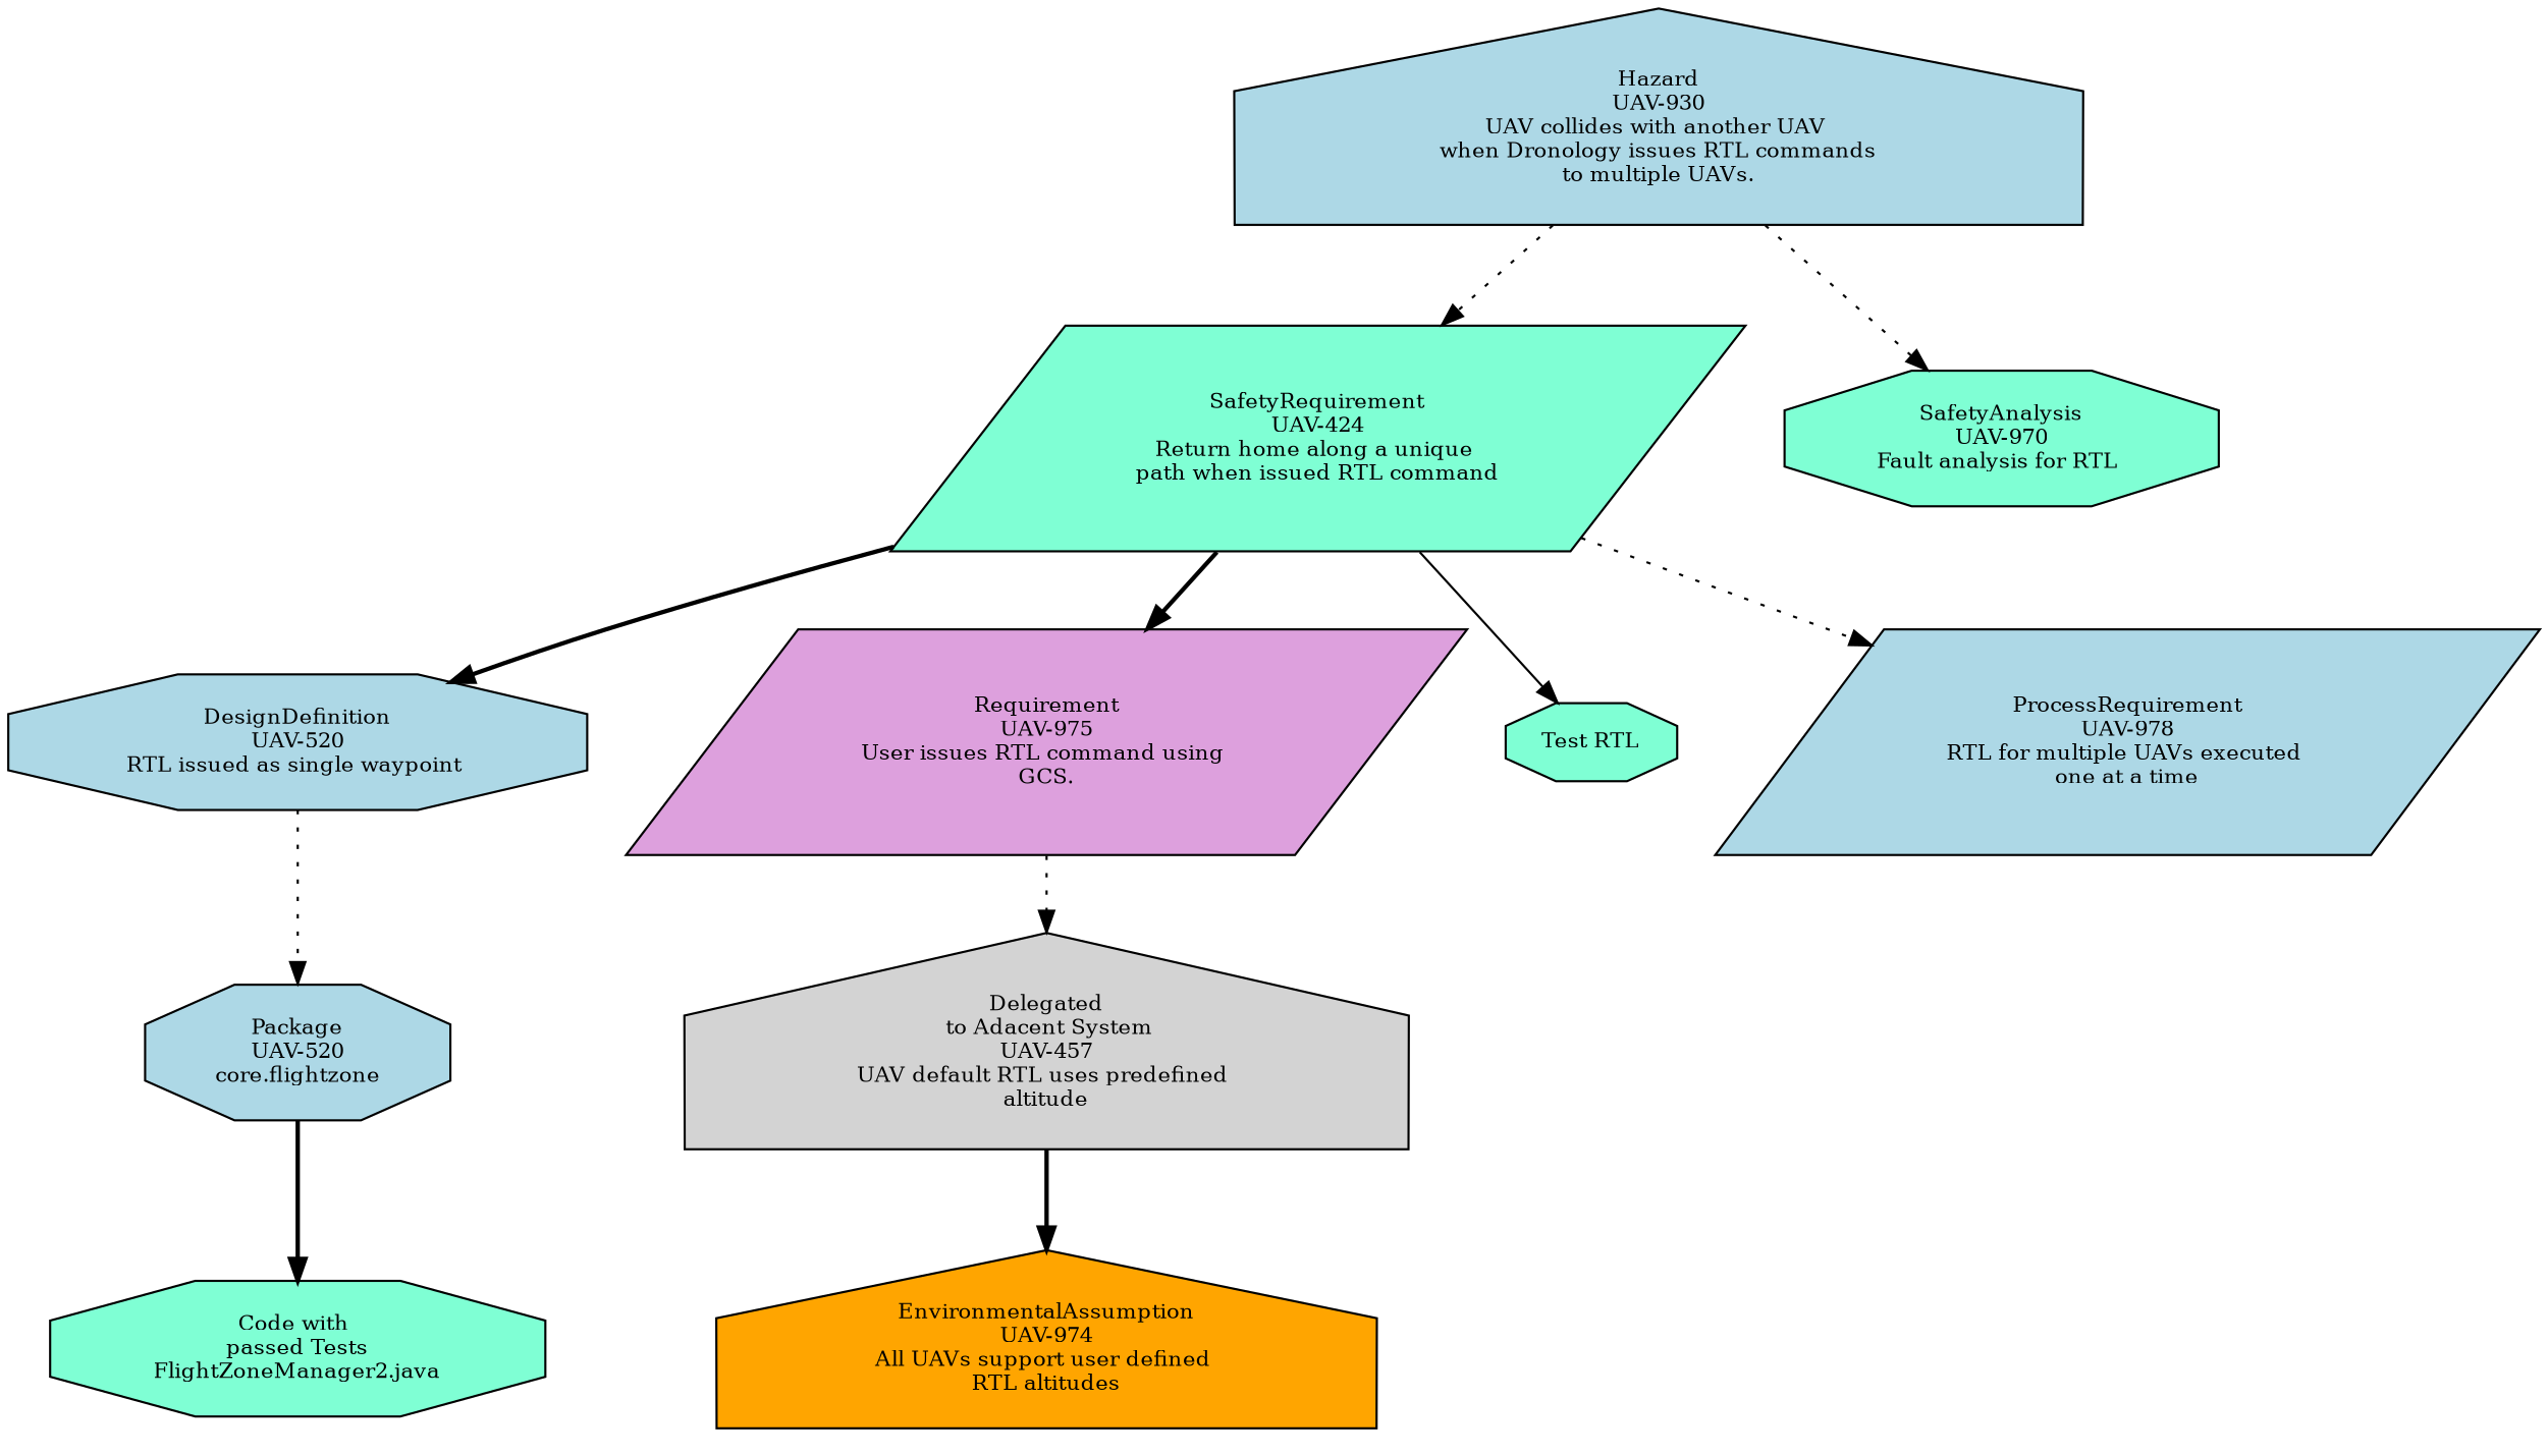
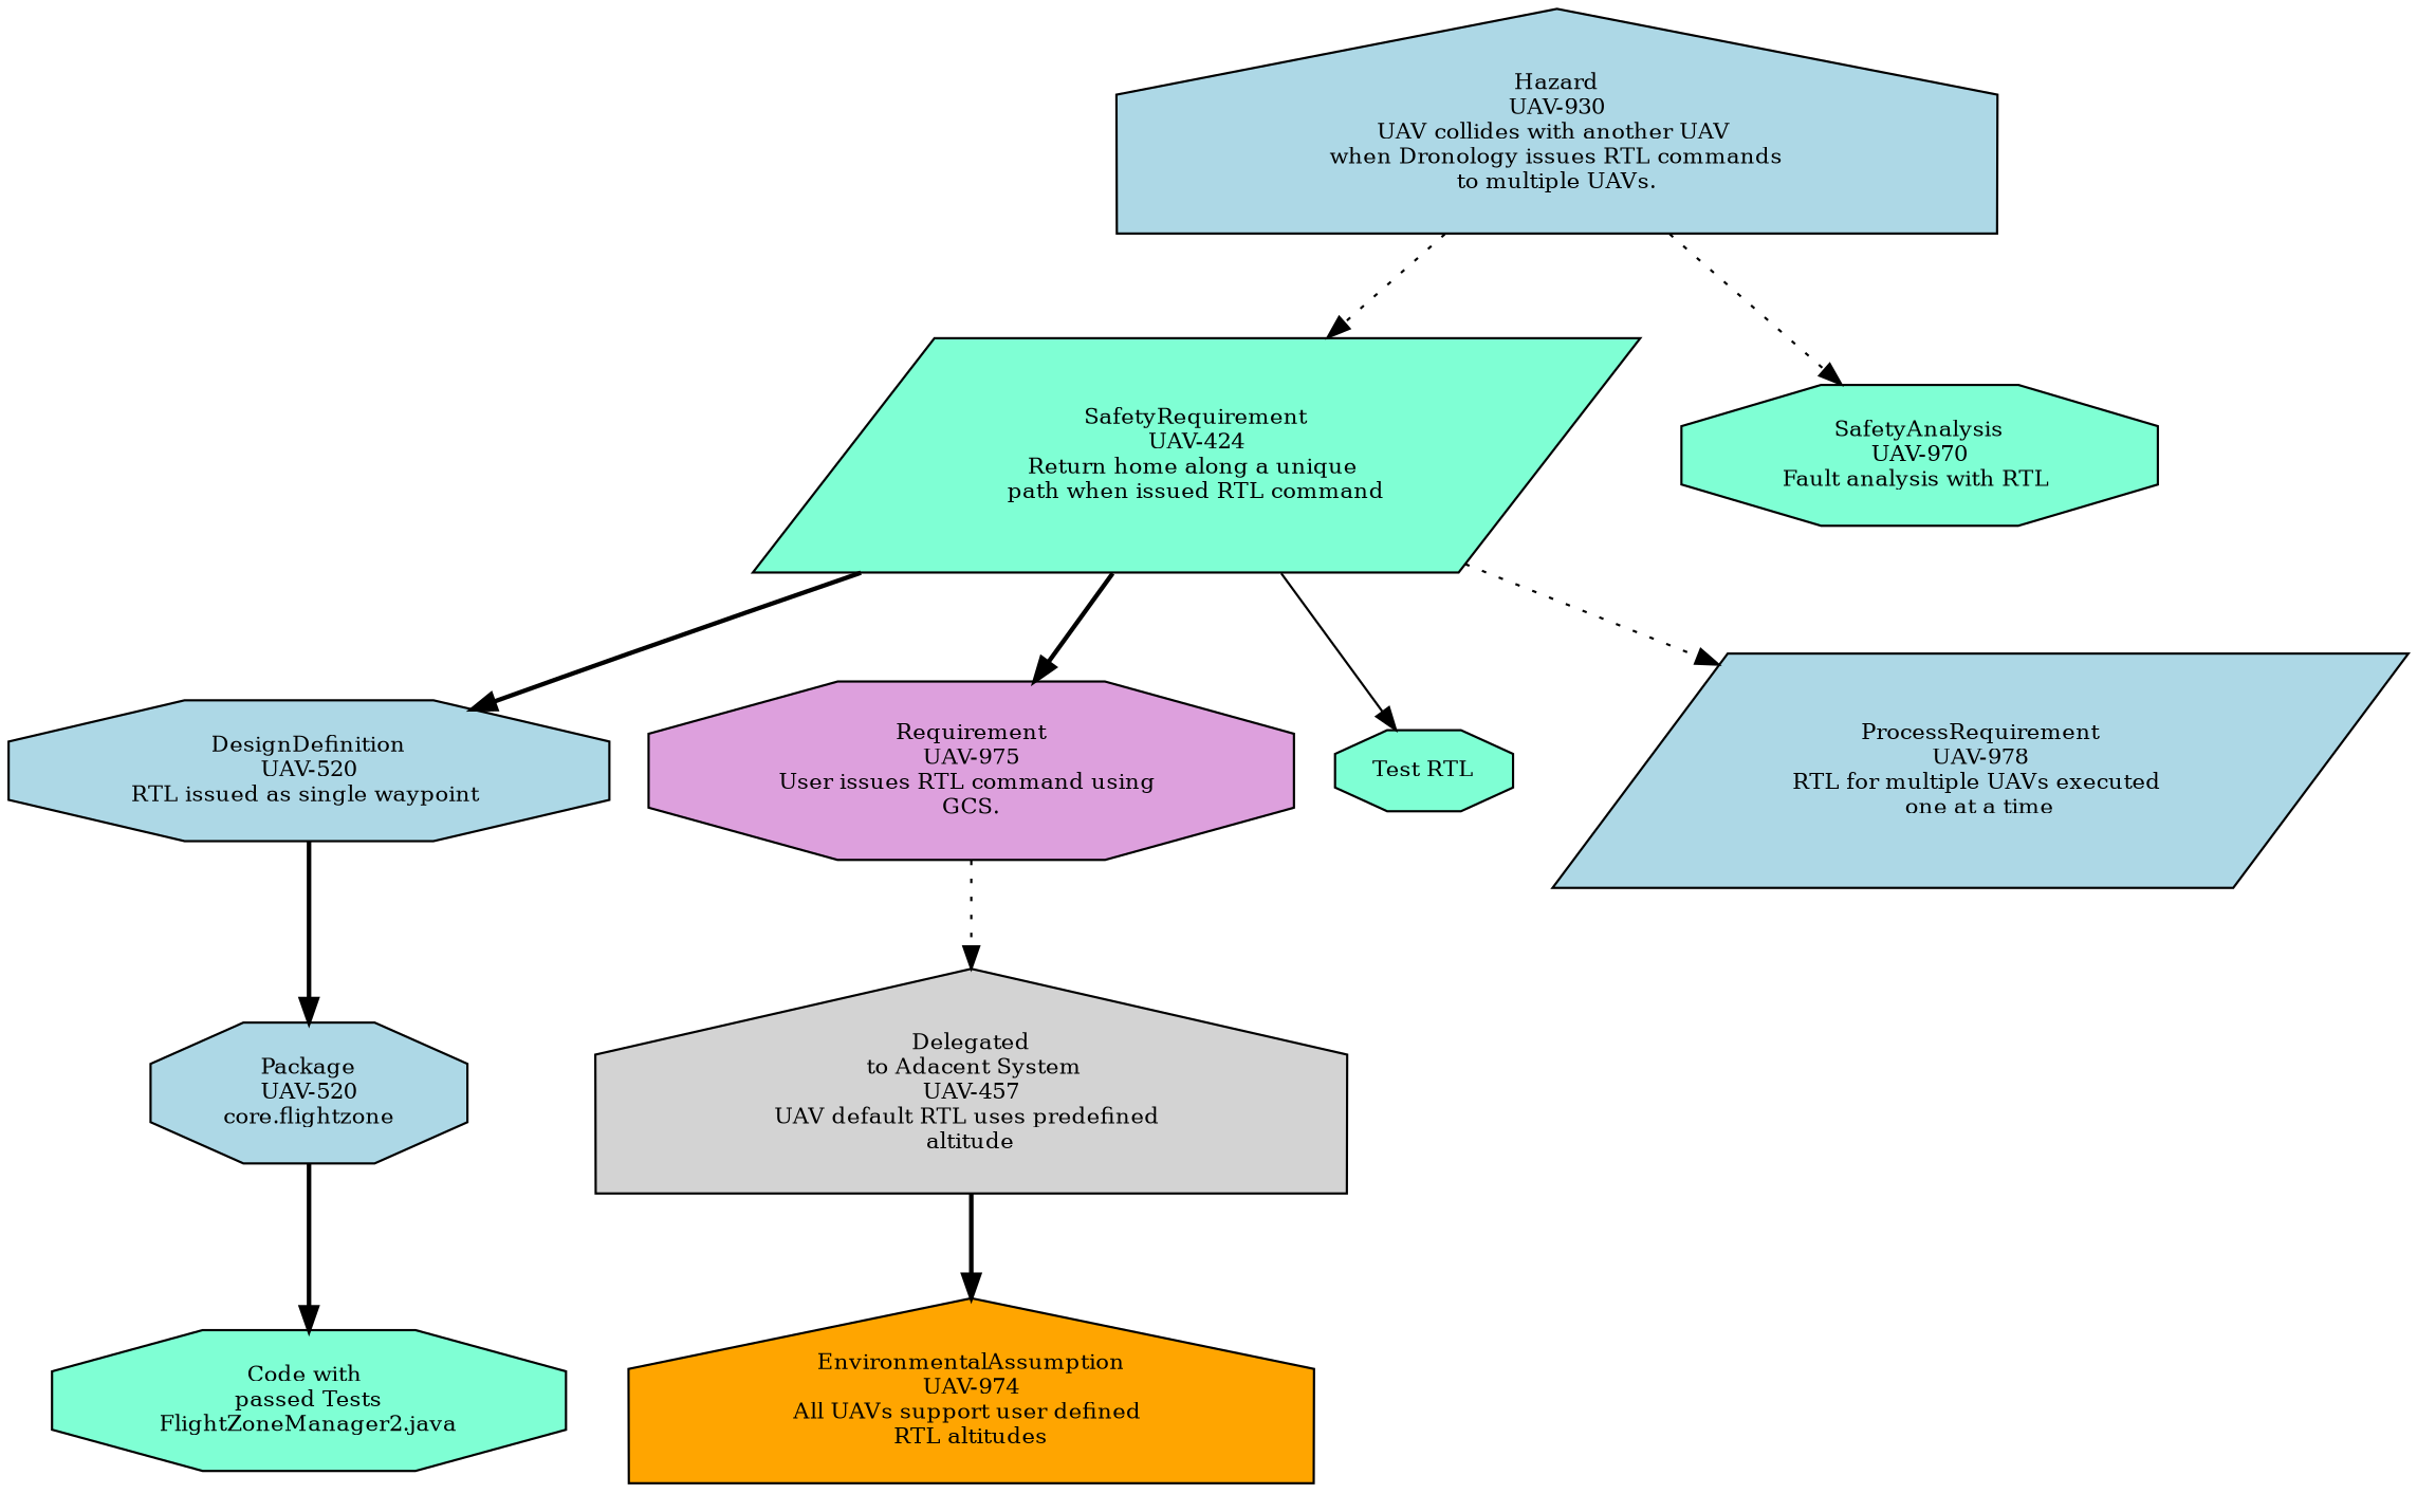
  digraph {
    autosize=false
    rankdir=TD
    node [color=black fillcolor=lightblue fontsize=10 shape=octagon style=filled]
    edge [style=dotted]
    n1 [label="Hazard\nUAV-930\nUAV collides with another UAV \n when Dronology issues RTL commands \n to multiple UAVs. " shape=house]
    n2 [fillcolor=aquamarine label="SafetyRequirement\nUAV-424\nReturn home along a unique \n path when issued RTL command " shape=parallelogram]
-   n3 [fillcolor=aquamarine label="SafetyAnalysis\nUAV-970\nFault analysis for RTL "]
+   n3 [fillcolor=aquamarine label="SafetyAnalysis\nUAV-970\nFault analysis with RTL "]
    n4 [label="DesignDefinition\nUAV-520\nRTL issued as single waypoint "]
-   n5 [fillcolor=plum label="Requirement\nUAV-975\nUser issues RTL command using \n GCS. " shape=parallelogram]
+   n5 [fillcolor=plum label="Requirement\nUAV-975\nUser issues RTL command using \n GCS. "]
    n6 [fillcolor=aquamarine label="Test RTL"]
    n7 [label="ProcessRequirement\nUAV-978\nRTL for multiple UAVs executed \n one at a time " shape=parallelogram]
    n8 [label="Package\nUAV-520\ncore.flightzone"]
    n9 [fillcolor=lightgrey label=" Delegated \n to Adacent System\nUAV-457\nUAV default RTL uses predefined \n altitude " shape=house]
    n10 [fillcolor=aquamarine label="Code with \n passed Tests \nFlightZoneManager2.java"]
    n11 [fillcolor=orange label="EnvironmentalAssumption\nUAV-974\nAll UAVs support user defined \n RTL altitudes " shape=house]
    n1 -> n2
    n1 -> n3
    n2 -> n4 [style=bold]
    n2 -> n5 [style=bold]
    n2 -> n6 [style=solid]
    n2 -> n7
-   n4 -> n8
+   n4 -> n8 [style=bold]
    n5 -> n9
    n8 -> n10 [style=bold]
    n9 -> n11 [style=bold]
  }
